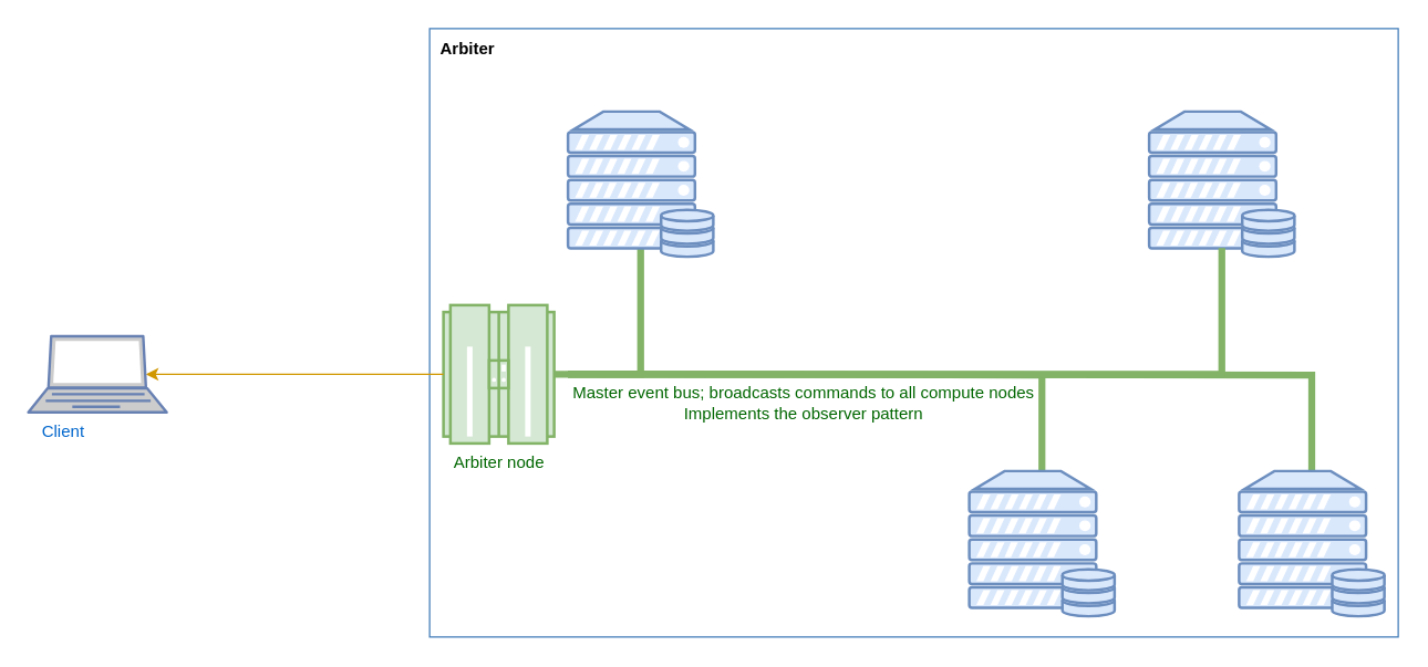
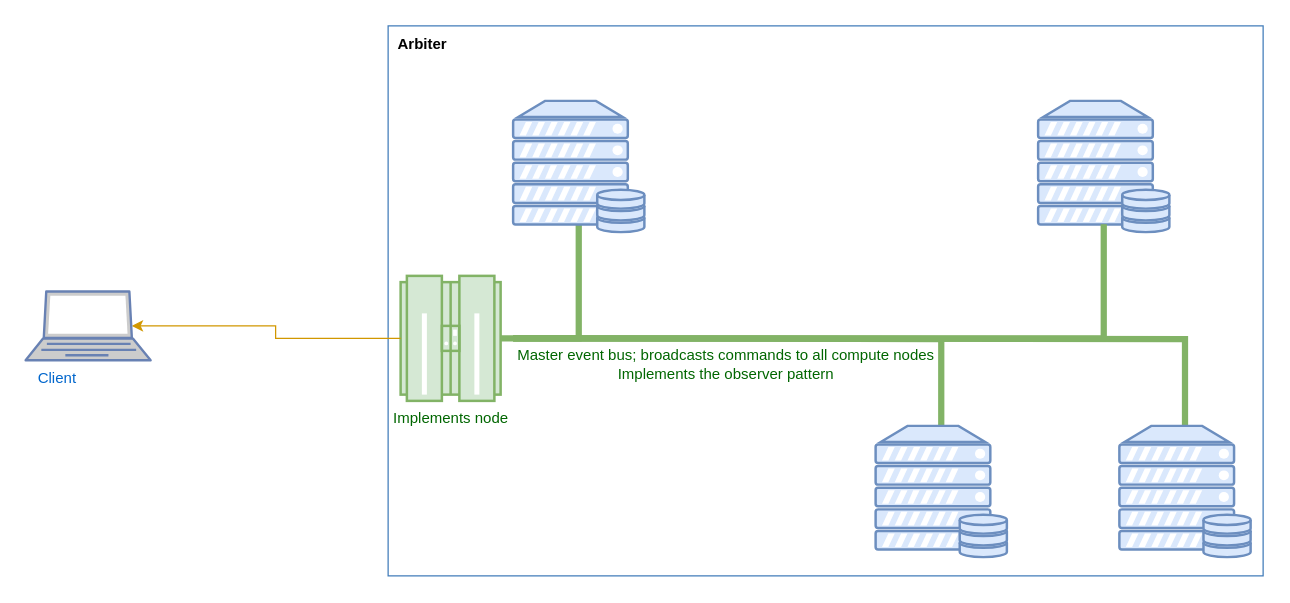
  <mxCell id="0" />
  <mxCell id="1" parent="0" />
  <mxCell id="2" style="edgeStyle=orthogonalEdgeStyle;rounded=0;orthogonalLoop=1;jettySize=auto;html=1;exitX=1;exitY=0.5;exitDx=0;exitDy=0;endArrow=none;endFill=0;fillColor=#d5e8d4;strokeColor=#82b366;strokeWidth=5;entryX=0.5;entryY=0;entryDx=0;entryDy=0;entryPerimeter=0;" parent="1" target="8" edge="1"><mxGeometry relative="1" as="geometry"><mxPoint x="410" y="270" as="sourcePoint" /><mxPoint x="780" y="350" as="targetPoint" /></mxGeometry></mxCell>
  <mxCell id="3" style="edgeStyle=orthogonalEdgeStyle;rounded=0;orthogonalLoop=1;jettySize=auto;html=1;endArrow=none;endFill=0;fillColor=#d5e8d4;strokeColor=#82b366;strokeWidth=5;" parent="1" target="9" edge="1"><mxGeometry relative="1" as="geometry"><mxPoint x="960" y="340" as="targetPoint" /><mxPoint x="410" y="270" as="sourcePoint" /></mxGeometry></mxCell>
  <mxCell id="4" style="edgeStyle=orthogonalEdgeStyle;rounded=0;orthogonalLoop=1;jettySize=auto;html=1;exitX=1;exitY=0.5;exitDx=0;exitDy=0;entryX=0.5;entryY=0.94;entryDx=0;entryDy=0;endArrow=none;endFill=0;fillColor=#d5e8d4;strokeColor=#82b366;strokeWidth=5;entryPerimeter=0;" parent="1" target="12" edge="1"><mxGeometry relative="1" as="geometry"><mxPoint x="410" y="270" as="sourcePoint" /><mxPoint x="780" y="200" as="targetPoint" /><Array as="points"><mxPoint x="463" y="270" /></Array></mxGeometry></mxCell>
  <mxCell id="5" value="Arbiter" style="swimlane;fontStyle=1;horizontal=1;collapsible=0;startSize=28;swimlaneLine=0;swimlaneFillColor=none;fillColor=none;rounded=0;whiteSpace=wrap;html=1;absoluteArcSize=1;arcSize=12;strokeColor=#417CB9;verticalAlign=top;align=left;spacingLeft=6;spacingTop=1;dashed=0;strokeWidth=1;fontColor=#000000;labelBackgroundColor=none;" parent="1" vertex="1"><mxGeometry x="310" y="20" width="700" height="440" as="geometry" /></mxCell>
- <mxCell id="6" value="&lt;font color=&quot;#006600&quot;&gt;Arbiter node&lt;/font&gt;" style="verticalAlign=top;verticalLabelPosition=bottom;labelPosition=center;align=center;html=1;outlineConnect=0;fillColor=#d5e8d4;strokeColor=#82b366;gradientDirection=north;strokeWidth=2;shape=mxgraph.networks.mainframe;" parent="5" vertex="1"><mxGeometry x="10" y="200" width="80" height="100" as="geometry" /></mxCell>
+ <mxCell id="6" value="&lt;font color=&quot;#006600&quot;&gt;Implements node&lt;/font&gt;" style="verticalAlign=top;verticalLabelPosition=bottom;labelPosition=center;align=center;html=1;outlineConnect=0;fillColor=#d5e8d4;strokeColor=#82b366;gradientDirection=north;strokeWidth=2;shape=mxgraph.networks.mainframe;" parent="5" vertex="1"><mxGeometry x="10" y="200" width="80" height="100" as="geometry" /></mxCell>
  <mxCell id="7" value="" style="verticalAlign=top;verticalLabelPosition=bottom;labelPosition=center;align=center;html=1;outlineConnect=0;fillColor=#dae8fc;strokeColor=#6c8ebf;gradientDirection=north;strokeWidth=2;shape=mxgraph.networks.server_storage;" parent="5" vertex="1"><mxGeometry x="520" y="60" width="105" height="105" as="geometry" /></mxCell>
  <mxCell id="8" value="" style="verticalAlign=top;verticalLabelPosition=bottom;labelPosition=center;align=center;html=1;outlineConnect=0;fillColor=#dae8fc;strokeColor=#6c8ebf;gradientDirection=north;strokeWidth=2;shape=mxgraph.networks.server_storage;" parent="5" vertex="1"><mxGeometry x="390" y="320" width="105" height="105" as="geometry" /></mxCell>
  <mxCell id="9" value="" style="verticalAlign=top;verticalLabelPosition=bottom;labelPosition=center;align=center;html=1;outlineConnect=0;fillColor=#dae8fc;strokeColor=#6c8ebf;gradientDirection=north;strokeWidth=2;shape=mxgraph.networks.server_storage;" parent="5" vertex="1"><mxGeometry x="585" y="320" width="105" height="105" as="geometry" /></mxCell>
  <mxCell id="10" style="edgeStyle=orthogonalEdgeStyle;rounded=0;orthogonalLoop=1;jettySize=auto;html=1;exitX=1;exitY=0.5;exitDx=0;exitDy=0;entryX=0.5;entryY=0.94;entryDx=0;entryDy=0;endArrow=none;endFill=0;fillColor=#d5e8d4;strokeColor=#82b366;strokeWidth=5;exitPerimeter=0;entryPerimeter=0;" parent="5" source="6" target="7" edge="1"><mxGeometry relative="1" as="geometry"><mxPoint x="100" y="250" as="sourcePoint" /><mxPoint x="650" y="180" as="targetPoint" /></mxGeometry></mxCell>
  <mxCell id="11" value="&lt;div&gt;Master event bus; broadcasts commands to all compute nodes&lt;/div&gt;&lt;div&gt;Implements the observer pattern&lt;br&gt;&lt;/div&gt;" style="text;html=1;align=center;verticalAlign=middle;resizable=0;points=[];labelBackgroundColor=none;fontColor=#006600;" parent="10" vertex="1" connectable="0"><mxGeometry x="-0.594" y="-3" relative="1" as="geometry"><mxPoint x="63" y="17" as="offset" /></mxGeometry></mxCell>
  <mxCell id="12" value="" style="verticalAlign=top;verticalLabelPosition=bottom;labelPosition=center;align=center;html=1;outlineConnect=0;fillColor=#dae8fc;strokeColor=#6c8ebf;gradientDirection=north;strokeWidth=2;shape=mxgraph.networks.server_storage;" parent="5" vertex="1"><mxGeometry x="100" y="60" width="105" height="105" as="geometry" /></mxCell>
  <mxCell id="13" style="edgeStyle=orthogonalEdgeStyle;rounded=0;orthogonalLoop=1;jettySize=auto;html=1;exitX=0.85;exitY=0.5;exitDx=0;exitDy=0;exitPerimeter=0;entryX=0;entryY=0.5;entryDx=0;entryDy=0;entryPerimeter=0;strokeColor=#D19700;startArrow=classic;startFill=1;endArrow=none;" parent="1" source="14" target="6" edge="1"><mxGeometry relative="1" as="geometry" /></mxCell>
- <mxCell id="14" value="Client" style="fontColor=#0066CC;verticalAlign=top;verticalLabelPosition=bottom;labelPosition=center;align=center;html=1;outlineConnect=0;fillColor=#CCCCCC;strokeColor=#6881B3;gradientColor=none;gradientDirection=north;strokeWidth=2;shape=mxgraph.networks.laptop;spacingLeft=-50;" parent="1" vertex="1"><mxGeometry x="20" y="242.5" width="100" height="55" as="geometry" /></mxCell>
+ <mxCell id="14" value="Client" style="fontColor=#0066CC;verticalAlign=top;verticalLabelPosition=bottom;labelPosition=center;align=center;html=1;outlineConnect=0;fillColor=#CCCCCC;strokeColor=#6881B3;gradientColor=none;gradientDirection=north;strokeWidth=2;shape=mxgraph.networks.laptop;spacingLeft=-50;" parent="1" vertex="1"><mxGeometry x="20" y="232.5" width="100" height="55" as="geometry" /></mxCell>
